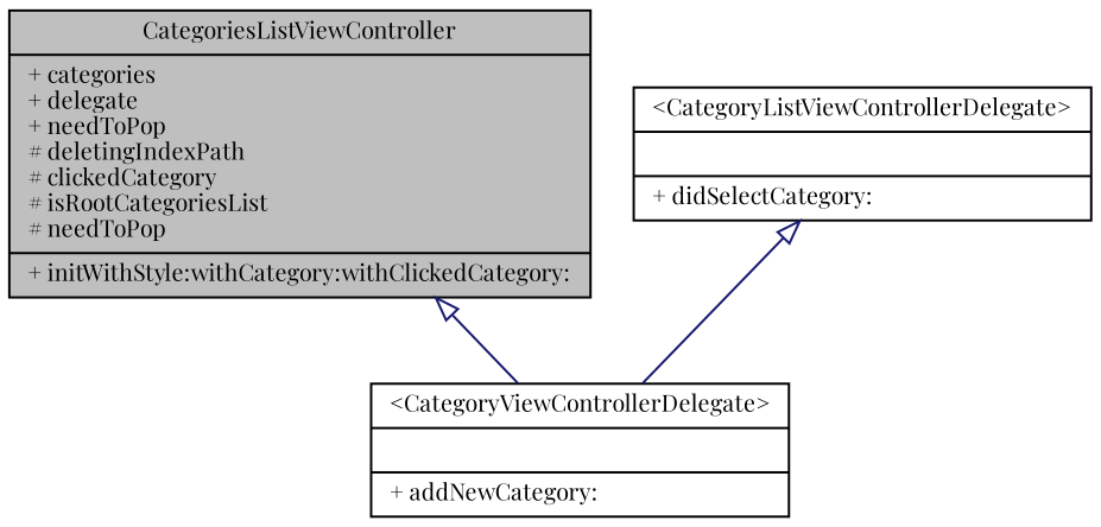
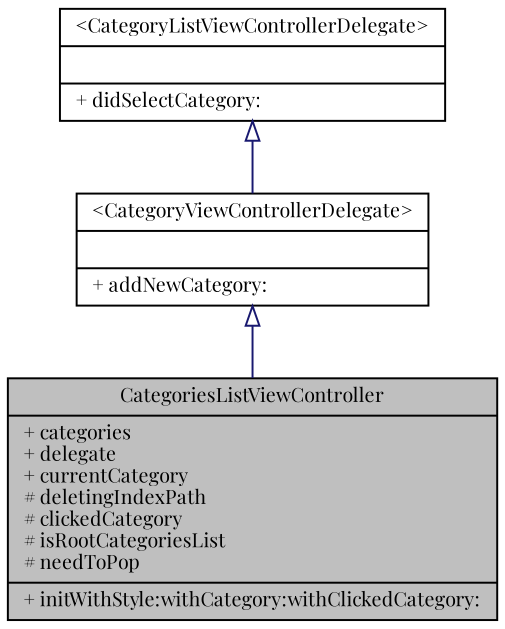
  digraph {
    fontname="Playfair Display"
    node [color=black fillcolor=white fontname="Playfair Display" fontsize=10 shape=record style=filled]
    edge [arrowtail=empty color=midnightblue dir=back fontname="Playfair Display" fontsize=10 labelfontname=Helvetica labelfontsize=10 style=solid]
-   n1 [fillcolor=grey75 fontcolor=black height=0.2 label="{CategoriesListViewController\n|+ categories\l+ delegate\l+ needToPop\l# deletingIndexPath\l# clickedCategory\l# isRootCategoriesList\l# needToPop\l|+ initWithStyle:withCategory:withClickedCategory:\l}" width=0.4]
+   n1 [fillcolor=grey75 fontcolor=black height=0.2 label="{CategoriesListViewController\n|+ categories\l+ delegate\l+ currentCategory\l# deletingIndexPath\l# clickedCategory\l# isRootCategoriesList\l# needToPop\l|+ initWithStyle:withCategory:withClickedCategory:\l}" width=0.4]
    n2 [height=0.2 label="{\<CategoryViewControllerDelegate\>\n||+ addNewCategory:\l}" width=0.4]
    n3 [height=0.2 label="{\<CategoryListViewControllerDelegate\>\n||+ didSelectCategory:\l}" width=0.4]
-   n1 -> n2
+   n2 -> n1
    n3 -> n2
  }
